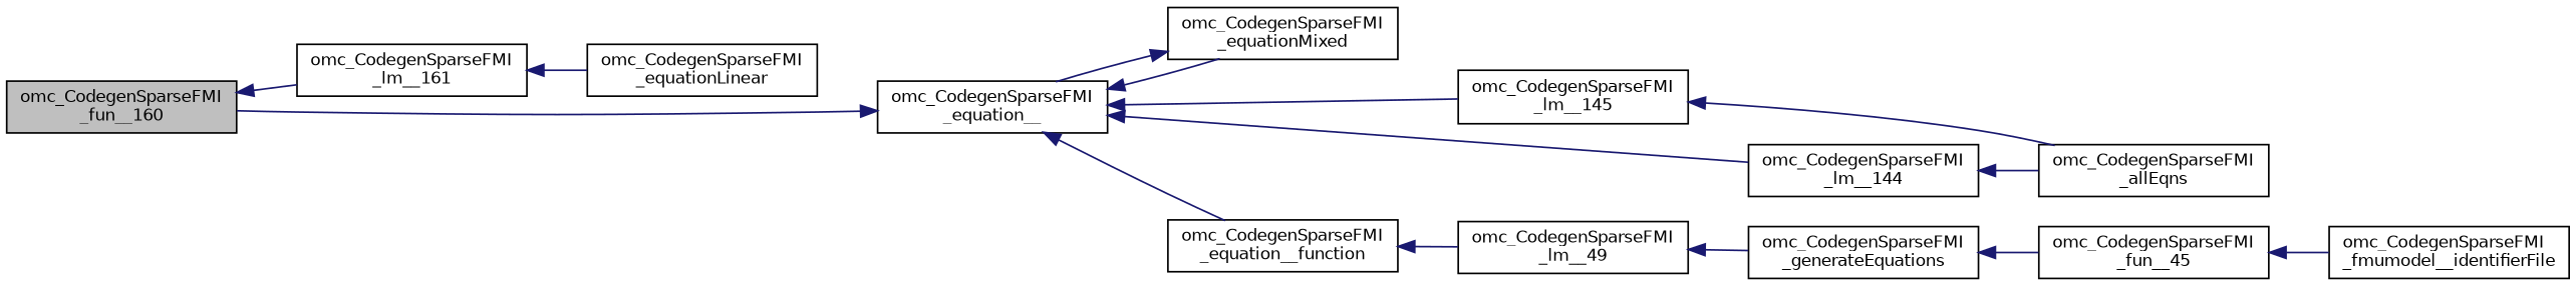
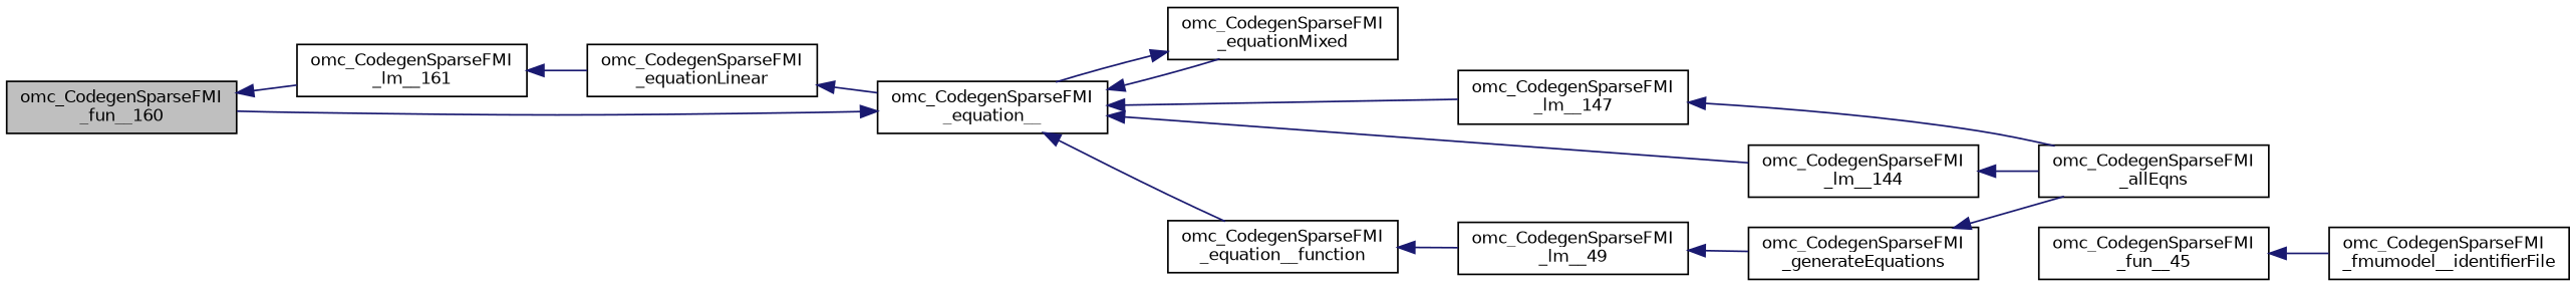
  digraph {
    rankdir=LR
    node [color=black fillcolor=white fontname=Helvetica fontsize=10 shape=record style=filled]
    edge [color=midnightblue dir=back fontname=Helvetica fontsize=10 labelfontname=Helvetica labelfontsize=10 style=solid]
    n1 [fillcolor=grey75 fontcolor=black height=0.2 label="omc_CodegenSparseFMI\l_fun__160" width=0.4]
    n2 [height=0.2 label="omc_CodegenSparseFMI\l_lm__161" width=0.4]
    n3 [height=0.2 label="omc_CodegenSparseFMI\l_equationLinear" width=0.4]
    n4 [height=0.2 label="omc_CodegenSparseFMI\l_equation__" width=0.4]
    n5 [height=0.2 label="omc_CodegenSparseFMI\l_equationMixed" width=0.4]
-   n6 [height=0.2 label="omc_CodegenSparseFMI\l_lm__145" width=0.4]
+   n6 [height=0.2 label="omc_CodegenSparseFMI\l_lm__147" width=0.4]
    n7 [height=0.2 label="omc_CodegenSparseFMI\l_lm__144" width=0.4]
    n8 [height=0.2 label="omc_CodegenSparseFMI\l_equation__function" width=0.4]
    n9 [height=0.2 label="omc_CodegenSparseFMI\l_allEqns" width=0.4]
    n10 [height=0.2 label="omc_CodegenSparseFMI\l_lm__49" width=0.4]
    n11 [height=0.2 label="omc_CodegenSparseFMI\l_generateEquations" width=0.4]
    n12 [height=0.2 label="omc_CodegenSparseFMI\l_fun__45" width=0.4]
    n13 [height=0.2 label="omc_CodegenSparseFMI\l_fmumodel__identifierFile" width=0.4]
    n1 -> n2
    n2 -> n3
+   n3 -> n4
    n4 -> n1
    n4 -> n5
    n4 -> n6
    n4 -> n7
    n4 -> n8
    n5 -> n4
    n6 -> n9
    n7 -> n9
    n8 -> n10
    n10 -> n11
-   n11 -> n12
+   n11 -> n9
    n12 -> n13
  }
